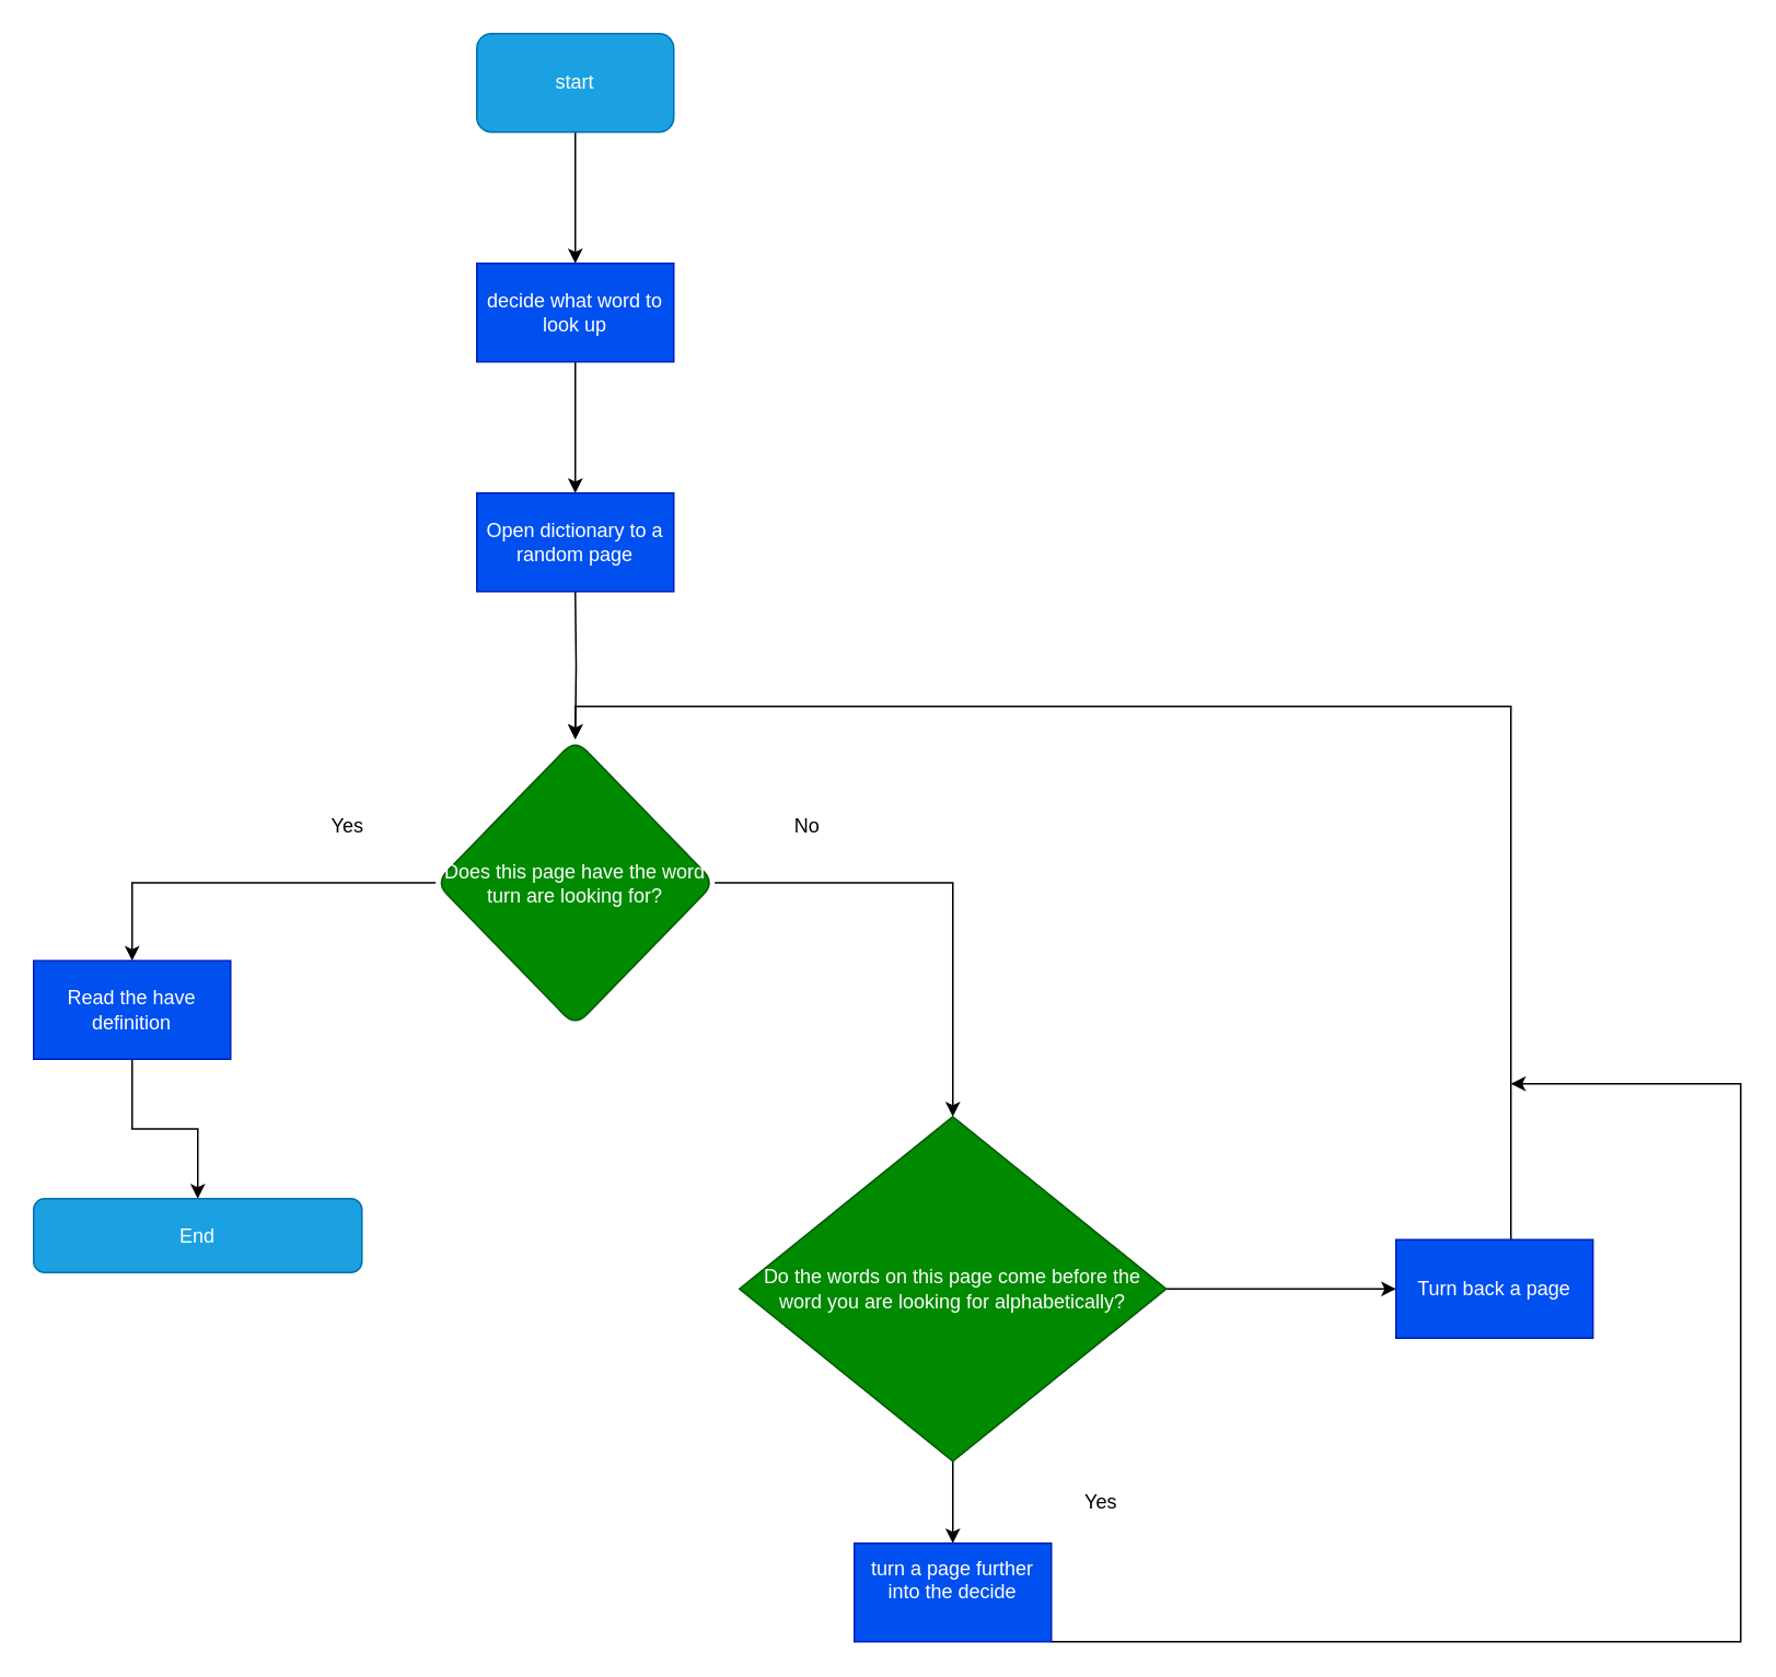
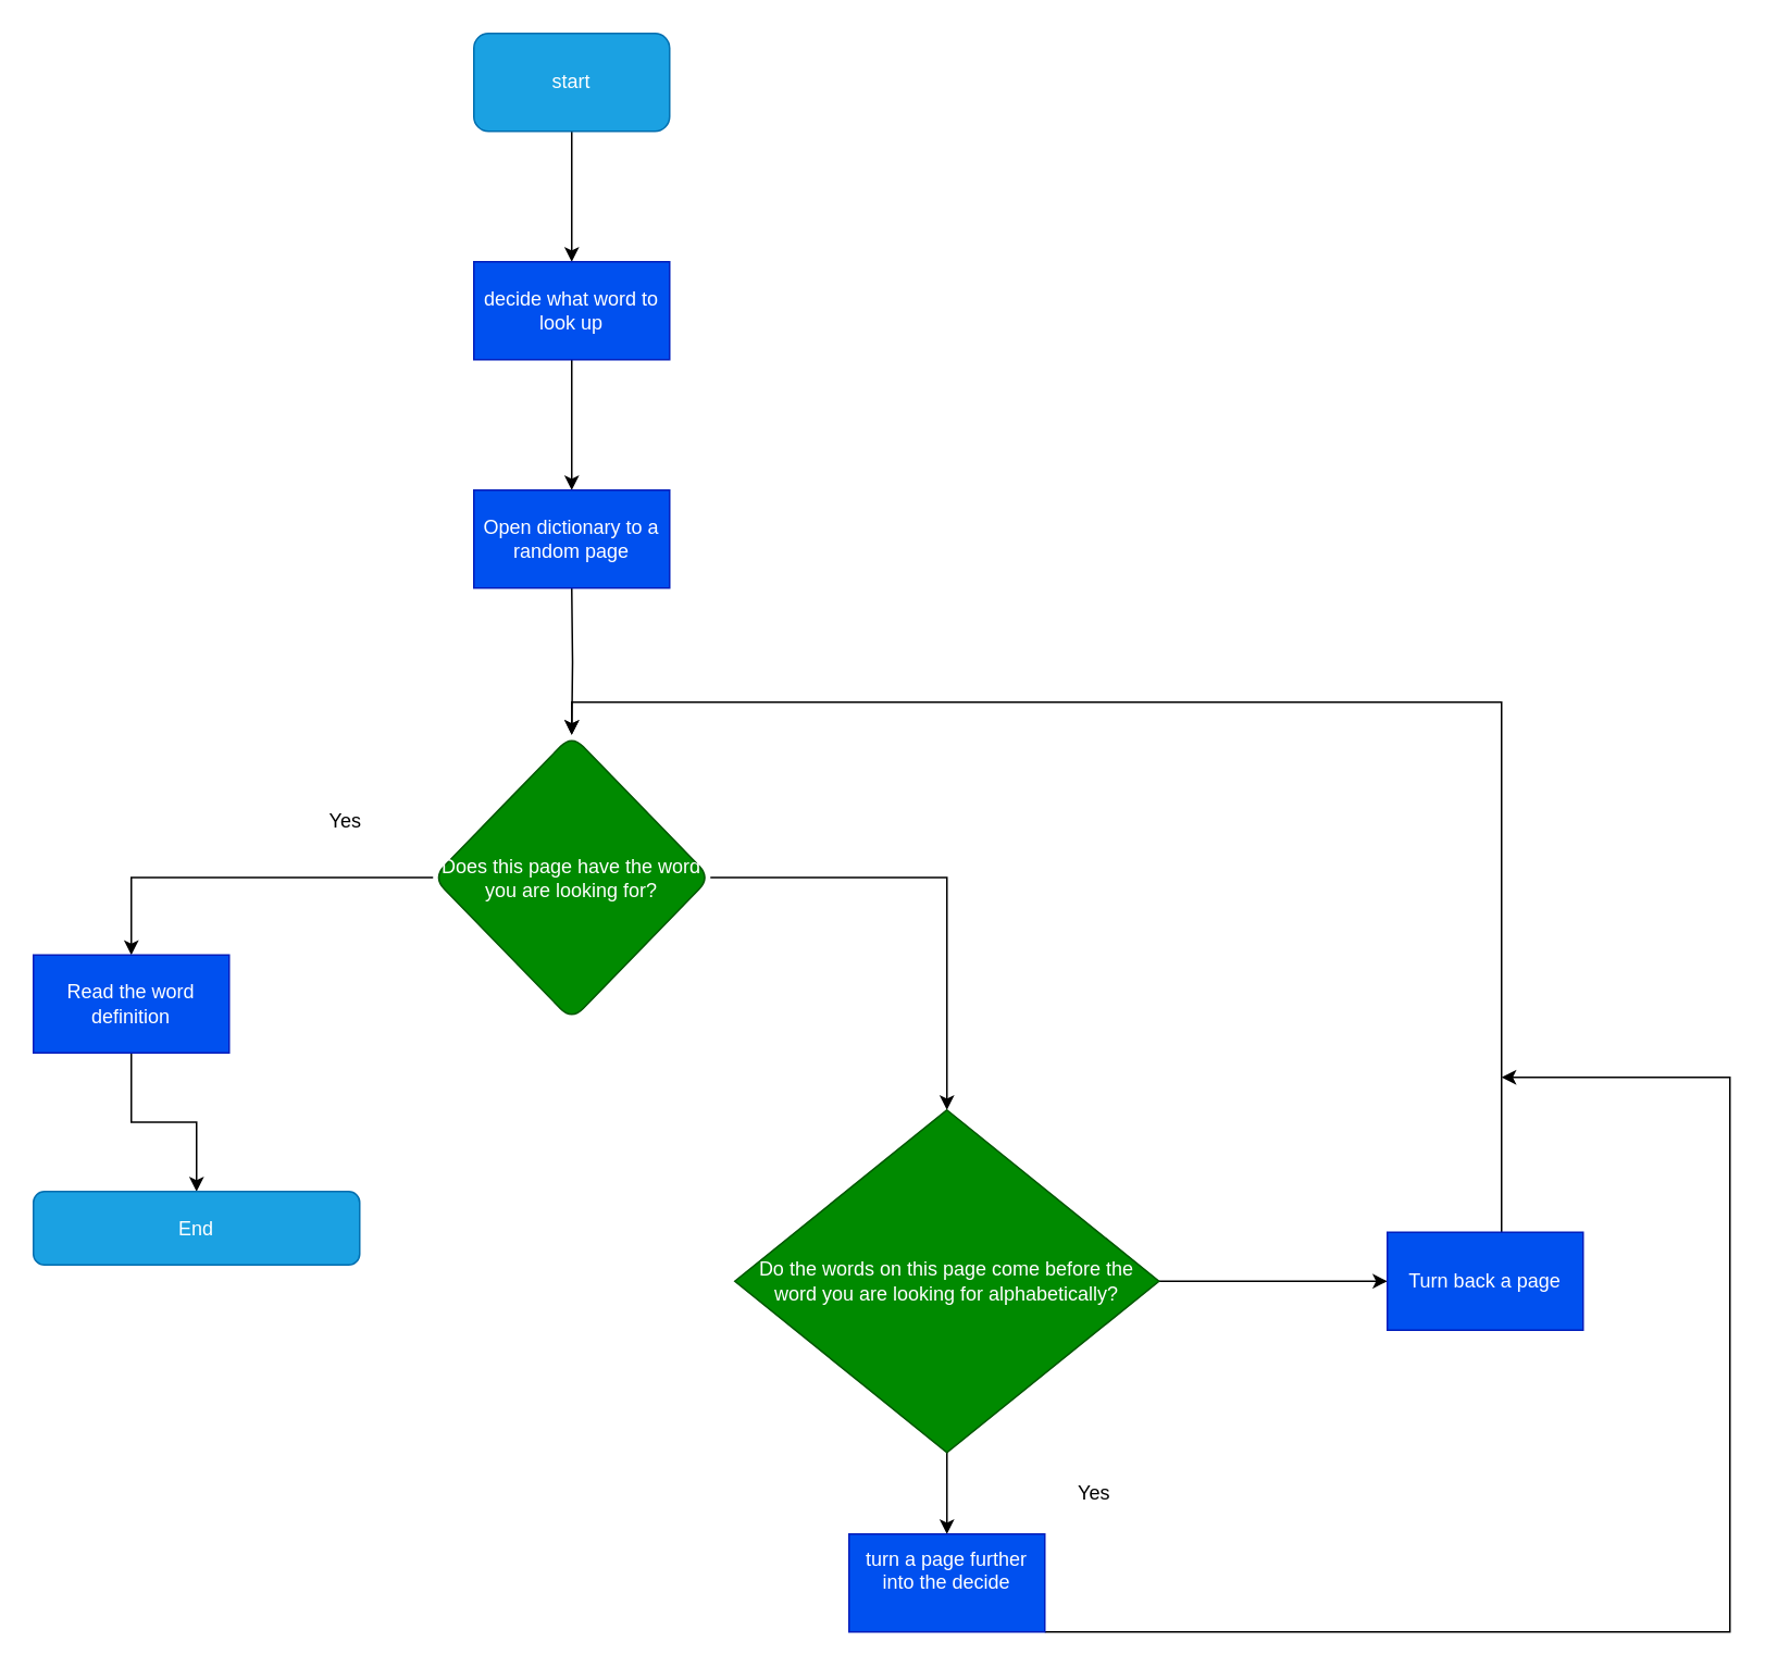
  <mxCell id="0" />
  <mxCell id="1" parent="0" />
  <mxCell id="2" value="" style="edgeStyle=orthogonalEdgeStyle;rounded=0;orthogonalLoop=1;jettySize=auto;html=1;" edge="1" parent="1" source="3"><mxGeometry relative="1" as="geometry"><mxPoint x="350" y="160" as="targetPoint" /></mxGeometry></mxCell>
  <mxCell id="3" value="start" style="rounded=1;whiteSpace=wrap;html=1;fillColor=#1ba1e2;fontColor=#ffffff;strokeColor=#006EAF;" vertex="1" parent="1"><mxGeometry x="290" y="20" width="120" height="60" as="geometry" /></mxCell>
  <mxCell id="4" value="" style="edgeStyle=orthogonalEdgeStyle;rounded=0;orthogonalLoop=1;jettySize=auto;html=1;" edge="1" parent="1"><mxGeometry relative="1" as="geometry"><mxPoint x="350" y="220" as="sourcePoint" /><mxPoint x="350" y="300" as="targetPoint" /></mxGeometry></mxCell>
  <mxCell id="5" value="" style="edgeStyle=orthogonalEdgeStyle;rounded=0;orthogonalLoop=1;jettySize=auto;html=1;" edge="1" parent="1" target="7"><mxGeometry relative="1" as="geometry"><mxPoint x="350" y="360" as="sourcePoint" /></mxGeometry></mxCell>
  <mxCell id="6" style="edgeStyle=orthogonalEdgeStyle;rounded=0;orthogonalLoop=1;jettySize=auto;html=1;entryX=0.5;entryY=0;entryDx=0;entryDy=0;" edge="1" parent="1" source="7" target="14"><mxGeometry relative="1" as="geometry"><mxPoint x="70" y="770" as="targetPoint" /></mxGeometry></mxCell>
- <mxCell id="7" value="Does this page have the word turn are looking for?" style="rhombus;whiteSpace=wrap;html=1;fillColor=#008a00;strokeColor=#005700;fontColor=#ffffff;rounded=1;" vertex="1" parent="1"><mxGeometry x="265" y="450" width="170" height="175" as="geometry" /></mxCell>
+ <mxCell id="7" value="Does this page have the word you are looking for?" style="rhombus;whiteSpace=wrap;html=1;fillColor=#008a00;strokeColor=#005700;fontColor=#ffffff;rounded=1;" vertex="1" parent="1"><mxGeometry x="265" y="450" width="170" height="175" as="geometry" /></mxCell>
  <mxCell id="8" value="" style="edgeStyle=orthogonalEdgeStyle;rounded=0;orthogonalLoop=1;jettySize=auto;html=1;" edge="1" parent="1" source="7" target="11"><mxGeometry relative="1" as="geometry"><mxPoint x="560" y="680" as="targetPoint" /><mxPoint x="435" y="523" as="sourcePoint" /></mxGeometry></mxCell>
  <mxCell id="9" value="" style="edgeStyle=orthogonalEdgeStyle;rounded=0;orthogonalLoop=1;jettySize=auto;html=1;" edge="1" parent="1" source="11" target="21"><mxGeometry relative="1" as="geometry" /></mxCell>
  <mxCell id="10" style="edgeStyle=orthogonalEdgeStyle;rounded=0;orthogonalLoop=1;jettySize=auto;html=1;entryX=0.5;entryY=0;entryDx=0;entryDy=0;" edge="1" parent="1" source="11" target="23"><mxGeometry relative="1" as="geometry" /></mxCell>
  <mxCell id="11" value="Do the words on this page come before the word you are looking for alphabetically?" style="rhombus;whiteSpace=wrap;html=1;fillColor=#008a00;fontColor=#ffffff;strokeColor=#005700;" vertex="1" parent="1"><mxGeometry x="450" y="680" width="260" height="210" as="geometry" /></mxCell>
- <mxCell id="12" value="No" style="text;html=1;align=center;verticalAlign=middle;resizable=0;points=[];autosize=1;strokeColor=none;fillColor=none;" vertex="1" parent="1"><mxGeometry x="471" y="488" width="40" height="30" as="geometry" /></mxCell>
  <mxCell id="13" style="edgeStyle=orthogonalEdgeStyle;rounded=0;orthogonalLoop=1;jettySize=auto;html=1;entryX=0.5;entryY=0;entryDx=0;entryDy=0;" edge="1" parent="1" source="14" target="18"><mxGeometry relative="1" as="geometry" /></mxCell>
- <mxCell id="14" value="&lt;div&gt;Read the have definition&lt;/div&gt;" style="rounded=0;whiteSpace=wrap;html=1;fillColor=#0050ef;fontColor=#ffffff;strokeColor=#001DBC;" vertex="1" parent="1"><mxGeometry x="20" y="585" width="120" height="60" as="geometry" /></mxCell>
+ <mxCell id="14" value="&lt;div&gt;Read the word definition&lt;/div&gt;" style="rounded=0;whiteSpace=wrap;html=1;fillColor=#0050ef;fontColor=#ffffff;strokeColor=#001DBC;" vertex="1" parent="1"><mxGeometry x="20" y="585" width="120" height="60" as="geometry" /></mxCell>
  <mxCell id="15" value="Open dictionary to a random page" style="rounded=0;whiteSpace=wrap;html=1;fillColor=#0050ef;fontColor=#ffffff;strokeColor=#001DBC;" vertex="1" parent="1"><mxGeometry x="290" y="300" width="120" height="60" as="geometry" /></mxCell>
  <mxCell id="16" value="decide what word to look up" style="rounded=0;whiteSpace=wrap;html=1;fillColor=#0050ef;fontColor=#ffffff;strokeColor=#001DBC;" vertex="1" parent="1"><mxGeometry x="290" y="160" width="120" height="60" as="geometry" /></mxCell>
  <mxCell id="17" value="Yes" style="text;html=1;align=center;verticalAlign=middle;resizable=0;points=[];autosize=1;strokeColor=none;fillColor=none;" vertex="1" parent="1"><mxGeometry x="191" y="488" width="40" height="30" as="geometry" /></mxCell>
  <mxCell id="18" value="End" style="rounded=1;whiteSpace=wrap;html=1;fillColor=#1ba1e2;fontColor=#ffffff;strokeColor=#006EAF;" vertex="1" parent="1"><mxGeometry x="20" y="730" width="200" height="45" as="geometry" /></mxCell>
  <mxCell id="19" value="Yes" style="text;html=1;align=center;verticalAlign=middle;resizable=0;points=[];autosize=1;strokeColor=none;fillColor=none;" vertex="1" parent="1"><mxGeometry x="650" y="900" width="40" height="30" as="geometry" /></mxCell>
  <mxCell id="20" style="edgeStyle=orthogonalEdgeStyle;rounded=0;orthogonalLoop=1;jettySize=auto;html=1;entryX=0.5;entryY=0;entryDx=0;entryDy=0;" edge="1" parent="1" source="21" target="7"><mxGeometry relative="1" as="geometry"><Array as="points"><mxPoint x="920" y="430" /><mxPoint x="350" y="430" /></Array></mxGeometry></mxCell>
  <mxCell id="21" value="Turn back a page" style="whiteSpace=wrap;html=1;fillColor=#0050ef;strokeColor=#001DBC;fontColor=#ffffff;" vertex="1" parent="1"><mxGeometry x="850" y="755" width="120" height="60" as="geometry" /></mxCell>
  <mxCell id="22" style="edgeStyle=orthogonalEdgeStyle;rounded=0;orthogonalLoop=1;jettySize=auto;html=1;" edge="1" parent="1" source="23"><mxGeometry relative="1" as="geometry"><mxPoint x="920" y="660" as="targetPoint" /><Array as="points"><mxPoint x="1060" y="1000" /></Array></mxGeometry></mxCell>
  <mxCell id="23" value="&lt;div&gt;turn a page further into the decide&lt;/div&gt;&lt;div&gt;&lt;br&gt;&lt;/div&gt;" style="rounded=0;whiteSpace=wrap;html=1;fillColor=#0050ef;fontColor=#ffffff;strokeColor=#001DBC;" vertex="1" parent="1"><mxGeometry x="520" y="940" width="120" height="60" as="geometry" /></mxCell>
